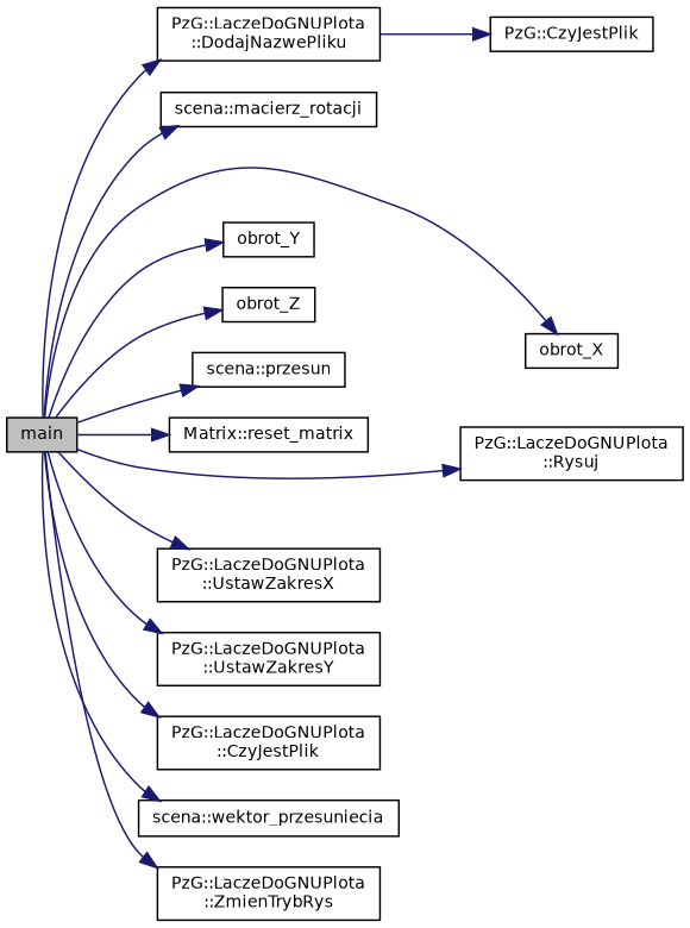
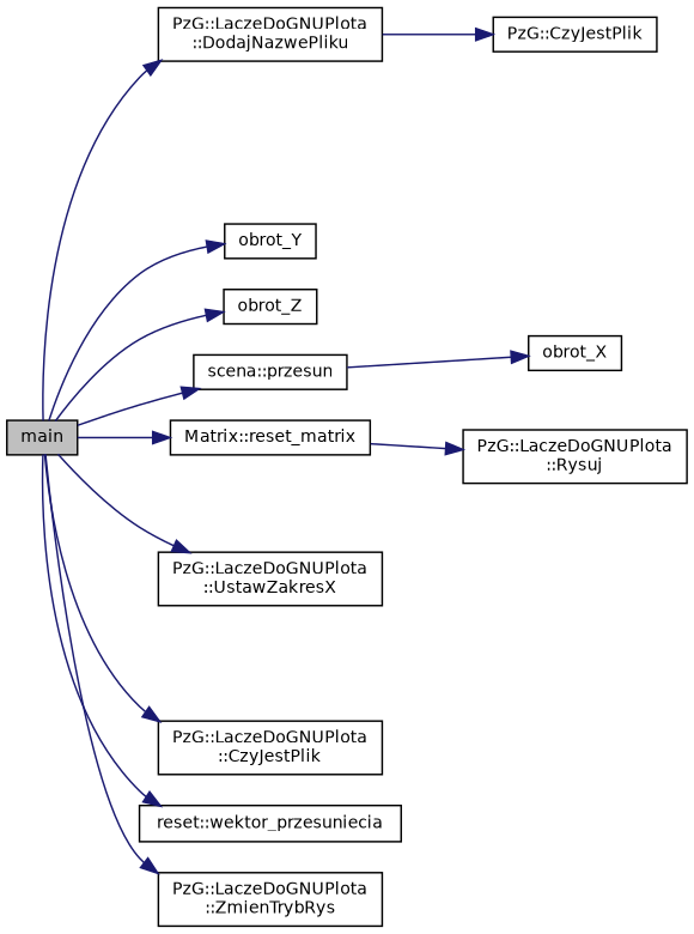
  digraph {
    rankdir=LR
    node [color=black fillcolor=white fontname=Helvetica fontsize=10 shape=record style=filled]
    edge [color=midnightblue fontname=Helvetica fontsize=10 labelfontname=Helvetica labelfontsize=10 style=solid]
    n1 [fillcolor=grey75 fontcolor=black height=0.2 label=main width=0.4]
    n2 [height=0.2 label="PzG::LaczeDoGNUPlota\l::DodajNazwePliku" width=0.4]
-   n3 [height=0.2 label="scena::macierz_rotacji" width=0.4]
    n4 [height=0.2 label=obrot_X width=0.4]
    n5 [height=0.2 label=obrot_Y width=0.4]
    n6 [height=0.2 label=obrot_Z width=0.4]
    n7 [height=0.2 label="scena::przesun" width=0.4]
    n8 [height=0.2 label="Matrix::reset_matrix" width=0.4]
    n9 [height=0.2 label="PzG::LaczeDoGNUPlota\l::Rysuj" width=0.4]
    n10 [height=0.2 label="PzG::LaczeDoGNUPlota\l::UstawZakresX" width=0.4]
-   n11 [height=0.2 label="PzG::LaczeDoGNUPlota\l::UstawZakresY" width=0.4]
    n12 [height=0.2 label="PzG::LaczeDoGNUPlota\l::CzyJestPlik" width=0.4]
-   n13 [height=0.2 label="scena::wektor_przesuniecia" width=0.4]
+   n13 [height=0.2 label="reset::wektor_przesuniecia" width=0.4]
    n14 [height=0.2 label="PzG::LaczeDoGNUPlota\l::ZmienTrybRys" width=0.4]
    n15 [height=0.2 label="PzG::CzyJestPlik" width=0.4]
    n1 -> n2
-   n1 -> n3
-   n1 -> n4
+   n7 -> n4
    n1 -> n5
    n1 -> n6
    n1 -> n7
    n1 -> n8
-   n1 -> n9
+   n8 -> n9
    n1 -> n10
-   n1 -> n11
    n1 -> n12
    n1 -> n13
    n1 -> n14
    n2 -> n15
  }
